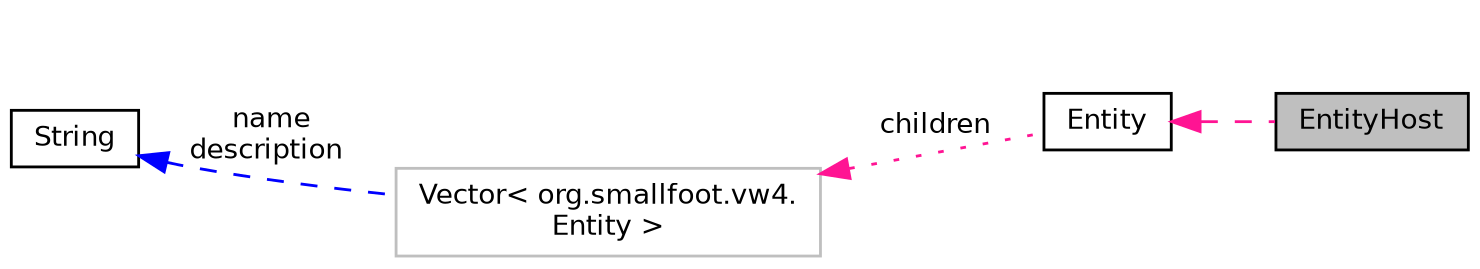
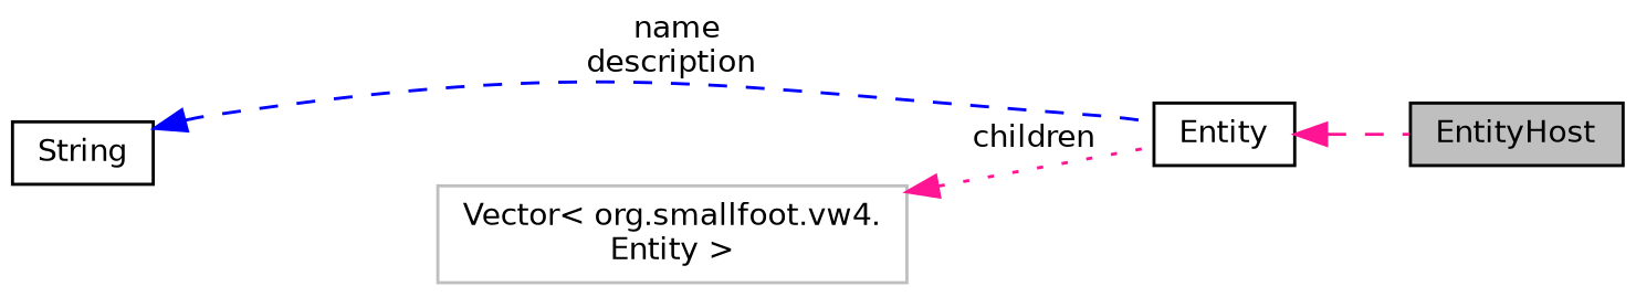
  digraph {
    rankdir=LR
    node [color=black fillcolor=white fontname=Helvetica fontsize=10 shape=record style=filled]
    edge [color=deeppink dir=back fontname=Helvetica fontsize=10 labelfontname=Helvetica labelfontsize=10 style=dashed]
    n1 [fillcolor=grey75 fontcolor=black height=0.2 label=EntityHost width=0.4]
    n2 [height=0.2 label=Entity width=0.4]
    n3 [height=0.2 label=String width=0.4]
    n4 [color=grey75 height=0.2 label="Vector\< org.smallfoot.vw4.\lEntity \>" width=0.4]
    n2 -> n1
-   n3 -> n4 [color=blue label=" name\ndescription"]
+   n3 -> n2 [color=blue label=" name\ndescription"]
    n4 -> n2 [label=" children" style=dotted]
  }
